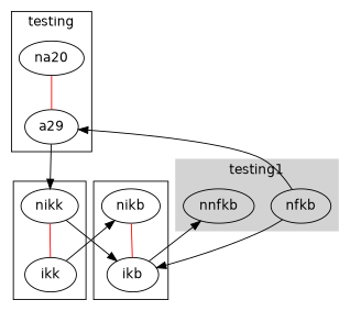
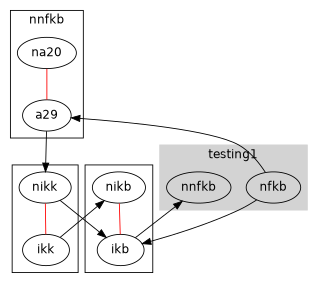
  digraph {
    fontname="DejaVu Sans"
    node [fontname="DejaVu Sans"]
    edge [fontname="DejaVu Sans"]
    n1 [label=a29]
    n2 [label=na20]
    n3 [label=nikb]
    n4 [label=ikb]
    n5 [label=ikk]
    n6 [label=nikk]
    n7 [label=nfkb]
    n8 [label=nnfkb]
    subgraph cluster_1 {
-     label=testing
+     label=nnfkb
      n1
      n2
    }
    subgraph cluster_2 {
      n3
      n4
    }
    subgraph cluster_3 {
      n5
      n6
    }
    subgraph cluster_4 {
      color=lightgray
      label=testing1
      style=filled
      n7
      n8
    }
    n1 -> n6
    n2 -> n1 [arrowhead=none color=red]
    n3 -> n4 [arrowhead=none color=red]
    n4 -> n8
    n5 -> n3
    n6 -> n4
    n6 -> n5 [arrowhead=none color=red]
    n7 -> n1
    n7 -> n4
  }
